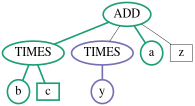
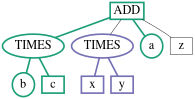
  graph {
    node [color="/dark23/1" fontname=Times fontsize=30 penwidth=4 shape=box]
    edge [color="/dark23/1" penwidth=4]
-   n1 [label=ADD shape=""]
+   n1 [label=ADD]
    n2 [label=TIMES shape=""]
    n3 [color="/dark23/3" label=TIMES shape=""]
    n4 [label=a shape=ellipse]
    n5 [label=z color="" penwidth=""]
    n6 [label=b shape=ellipse]
    n7 [label=c]
-   n9 [color="/dark23/3" label=y shape=ellipse]
+   n8 [color="/dark23/3" label=x]
+   n9 [color="/dark23/3" label=y]
    n1 -- n2
    n1 -- n3 [color="" penwidth=""]
    n1 -- n4
    n1 -- n5 [color="" penwidth=""]
    n2 -- n6
    n2 -- n7
+   n3 -- n8 [color="/dark23/3"]
    n3 -- n9 [color="/dark23/3"]
  }
